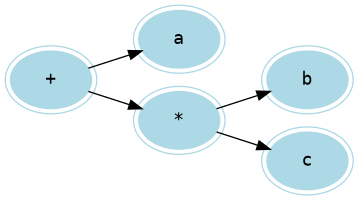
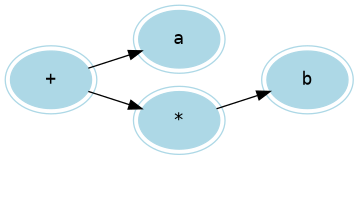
  digraph {
    rankdir=LR
    fontname="DejaVu Sans Mono"
    node [color=lightblue peripheries=2 style=filled fontname="DejaVu Sans Mono"]
    edge [fontname="DejaVu Sans Mono"]
    n1 [label="+"]
    n2 [label=a]
    n3 [label="*"]
    n4 [label=b]
-   n5 [label=c]
    n1 -> n2
    n1 -> n3
    n3 -> n4
-   n3 -> n5
  }
